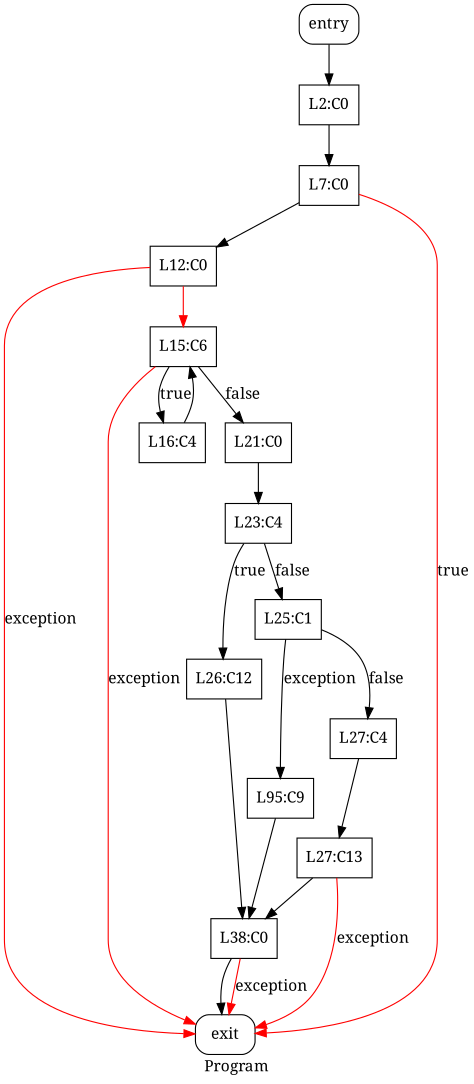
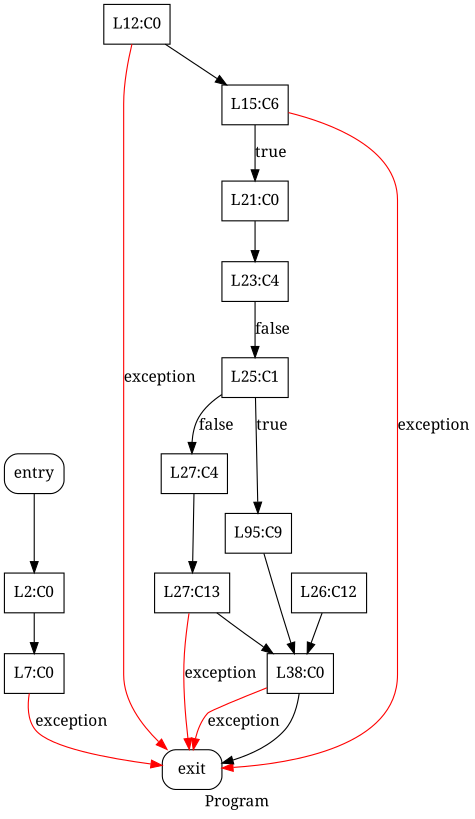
  digraph {
    fontname="Noto Serif"
    label=Program
    node [fontname="Noto Serif" shape=box]
    edge [fontname="Noto Serif"]
    n1 [label=entry style=rounded]
    n2 [label="L2:C0"]
    n3 [label="L7:C0"]
    n4 [label="L12:C0"]
    n5 [label=exit style=rounded]
    n6 [label="L15:C6"]
-   n7 [label="L16:C4"]
    n8 [label="L21:C0"]
    n9 [label="L23:C4"]
    n10 [label="L26:C12"]
    n11 [label="L25:C1"]
    n12 [label="L38:C0"]
    n13 [label="L95:C9"]
    n14 [label="L27:C4"]
    n15 [label="L27:C13"]
    n1 -> n2
    n2 -> n3
-   n3 -> n4
-   n3 -> n5 [color=red label=true]
+   n3 -> n5 [color=red label=exception]
    n4 -> n5 [color=red label=exception]
-   n4 -> n6 [color=red]
+   n4 -> n6
    n6 -> n5 [color=red label=exception]
-   n6 -> n7 [label=true]
-   n6 -> n8 [label=false]
-   n7 -> n6
+   n6 -> n8 [label=true]
    n8 -> n9
-   n9 -> n10 [label=true]
    n9 -> n11 [label=false]
    n10 -> n12
-   n11 -> n13 [label=exception]
+   n11 -> n13 [label=true]
    n11 -> n14 [label=false]
    n12 -> n5
    n12 -> n5 [color=red label=exception]
    n13 -> n12
    n14 -> n15
    n15 -> n5 [color=red label=exception]
    n15 -> n12
  }
